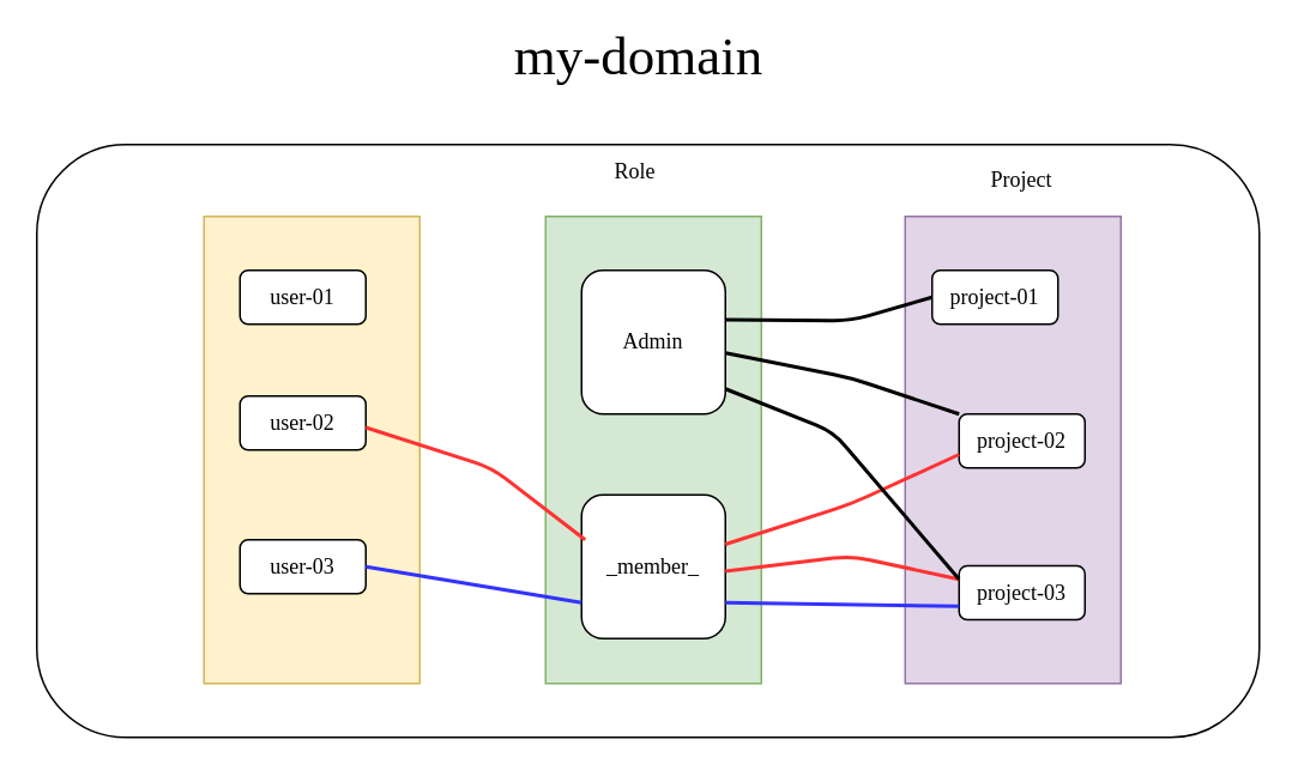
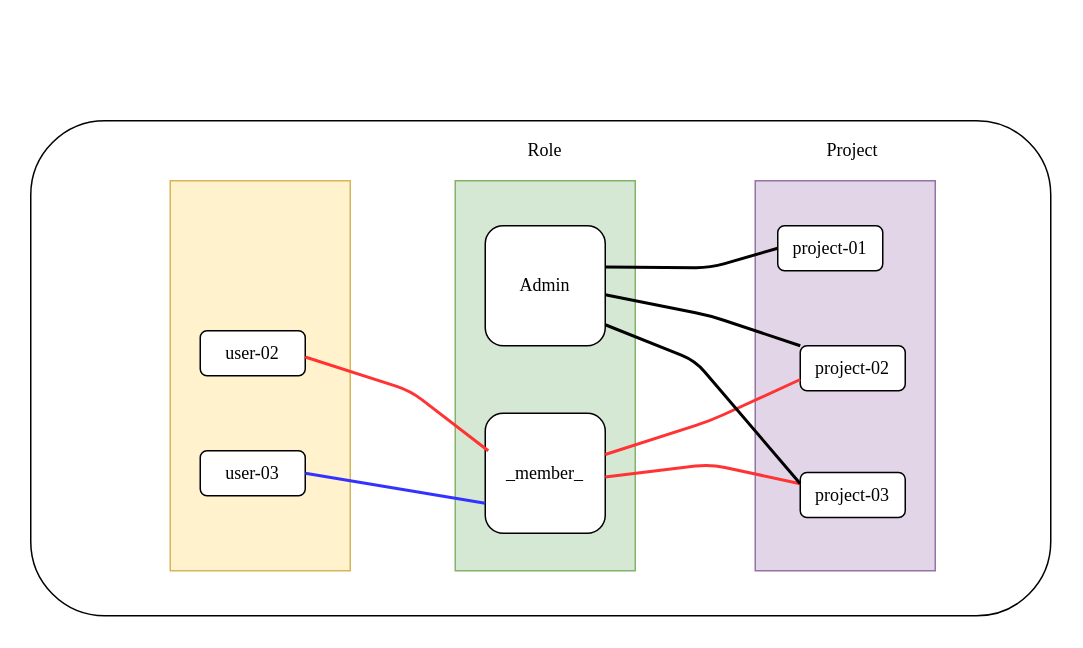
  <mxCell id="0" />
  <mxCell id="1" parent="0" />
  <mxCell id="2" value="" style="rounded=1;whiteSpace=wrap;html=1;fontFamily=Comic Sans MS;" vertex="1" parent="1"><mxGeometry x="20" y="80" width="680" height="330" as="geometry" /></mxCell>
  <mxCell id="3" value="" style="rounded=0;whiteSpace=wrap;html=1;fontFamily=Comic Sans MS;fillColor=#fff2cc;strokeColor=#d6b656;" vertex="1" parent="1"><mxGeometry x="113" y="120" width="120" height="260" as="geometry" /></mxCell>
  <mxCell id="4" value="" style="rounded=0;whiteSpace=wrap;html=1;fontFamily=Comic Sans MS;fillColor=#e1d5e7;strokeColor=#9673a6;" vertex="1" parent="1"><mxGeometry x="503" y="120" width="120" height="260" as="geometry" /></mxCell>
- <mxCell id="5" value="&lt;font style=&quot;font-size: 30px&quot;&gt;my-domain&lt;/font&gt;" style="text;html=1;strokeColor=none;fillColor=none;align=center;verticalAlign=middle;whiteSpace=wrap;rounded=0;fontSize=19;fontFamily=Comic Sans MS;" vertex="1" parent="1"><mxGeometry x="255" y="20" width="200" height="20" as="geometry" /></mxCell>
- <mxCell id="6" value="user-01" style="rounded=1;whiteSpace=wrap;html=1;fontFamily=Comic Sans MS;" vertex="1" parent="1"><mxGeometry x="133" y="150" width="70" height="30" as="geometry" /></mxCell>
  <mxCell id="7" value="user-03" style="rounded=1;whiteSpace=wrap;html=1;fontFamily=Comic Sans MS;" vertex="1" parent="1"><mxGeometry x="133" y="300" width="70" height="30" as="geometry" /></mxCell>
  <mxCell id="8" value="user-02" style="rounded=1;whiteSpace=wrap;html=1;fontFamily=Comic Sans MS;" vertex="1" parent="1"><mxGeometry x="133" y="220" width="70" height="30" as="geometry" /></mxCell>
  <mxCell id="9" value="" style="rounded=0;whiteSpace=wrap;html=1;fontFamily=Comic Sans MS;fillColor=#d5e8d4;strokeColor=#82b366;" vertex="1" parent="1"><mxGeometry x="303" y="120" width="120" height="260" as="geometry" /></mxCell>
  <mxCell id="10" value="Admin" style="rounded=1;whiteSpace=wrap;html=1;fontFamily=Comic Sans MS;" vertex="1" parent="1"><mxGeometry x="323" y="150" width="80" height="80" as="geometry" /></mxCell>
  <mxCell id="11" value="_member_" style="rounded=1;whiteSpace=wrap;html=1;fontFamily=Comic Sans MS;" vertex="1" parent="1"><mxGeometry x="323" y="275" width="80" height="80" as="geometry" /></mxCell>
  <mxCell id="12" value="project-01" style="rounded=1;whiteSpace=wrap;html=1;fontFamily=Comic Sans MS;" vertex="1" parent="1"><mxGeometry x="518" y="150" width="70" height="30" as="geometry" /></mxCell>
  <mxCell id="13" value="project-02" style="rounded=1;whiteSpace=wrap;html=1;fontFamily=Comic Sans MS;" vertex="1" parent="1"><mxGeometry x="533" y="230" width="70" height="30" as="geometry" /></mxCell>
  <mxCell id="14" value="project-03" style="rounded=1;whiteSpace=wrap;html=1;fontFamily=Comic Sans MS;" vertex="1" parent="1"><mxGeometry x="533" y="314.5" width="70" height="30" as="geometry" /></mxCell>
- <mxCell id="15" value="Role" style="text;html=1;strokeColor=none;fillColor=none;align=center;verticalAlign=middle;whiteSpace=wrap;rounded=0;fontFamily=Comic Sans MS;" vertex="1" parent="1"><mxGeometry x="333" y="85" width="40" height="20" as="geometry" /></mxCell>
+ <mxCell id="15" value="Role" style="text;html=1;strokeColor=none;fillColor=none;align=center;verticalAlign=middle;whiteSpace=wrap;rounded=0;fontFamily=Comic Sans MS;" vertex="1" parent="1"><mxGeometry x="343" y="90" width="40" height="20" as="geometry" /></mxCell>
  <mxCell id="16" value="Project" style="text;html=1;strokeColor=none;fillColor=none;align=center;verticalAlign=middle;whiteSpace=wrap;rounded=0;fontFamily=Comic Sans MS;" vertex="1" parent="1"><mxGeometry x="548" y="90" width="40" height="20" as="geometry" /></mxCell>
  <mxCell id="17" value="" style="endArrow=none;html=1;exitX=1;exitY=0.5;exitDx=0;exitDy=0;strokeColor=#FF3333;strokeWidth=2;fontFamily=Comic Sans MS;" edge="1" parent="1"><mxGeometry width="50" height="50" relative="1" as="geometry"><mxPoint x="203" y="237.5" as="sourcePoint" /><mxPoint x="325" y="300" as="targetPoint" /><Array as="points"><mxPoint x="273" y="260" /></Array></mxGeometry></mxCell>
  <mxCell id="18" value="" style="endArrow=none;html=1;exitX=1;exitY=0.5;exitDx=0;exitDy=0;entryX=0;entryY=0.75;entryDx=0;entryDy=0;strokeColor=#FF3333;strokeWidth=2;fontFamily=Comic Sans MS;" edge="1" parent="1" target="13"><mxGeometry width="50" height="50" relative="1" as="geometry"><mxPoint x="403" y="302.5" as="sourcePoint" /><mxPoint x="523" y="380" as="targetPoint" /><Array as="points"><mxPoint x="473" y="280" /></Array></mxGeometry></mxCell>
  <mxCell id="19" value="" style="endArrow=none;html=1;exitX=1;exitY=0.5;exitDx=0;exitDy=0;entryX=0;entryY=0.75;entryDx=0;entryDy=0;strokeColor=#3333FF;strokeWidth=2;fontFamily=Comic Sans MS;" edge="1" parent="1" target="11"><mxGeometry width="50" height="50" relative="1" as="geometry"><mxPoint x="203" y="315" as="sourcePoint" /><mxPoint x="325" y="380.5" as="targetPoint" /><Array as="points" /></mxGeometry></mxCell>
- <mxCell id="20" value="" style="endArrow=none;html=1;exitX=1;exitY=0.75;exitDx=0;exitDy=0;entryX=0;entryY=0.75;entryDx=0;entryDy=0;strokeColor=#3333FF;strokeWidth=2;fontFamily=Comic Sans MS;" edge="1" parent="1" source="11" target="14"><mxGeometry width="50" height="50" relative="1" as="geometry"><mxPoint x="393" y="330" as="sourcePoint" /><mxPoint x="513" y="350" as="targetPoint" /><Array as="points" /></mxGeometry></mxCell>
  <mxCell id="21" value="" style="endArrow=none;html=1;exitX=1;exitY=0.5;exitDx=0;exitDy=0;strokeColor=#FF3333;strokeWidth=2;fontFamily=Comic Sans MS;" edge="1" parent="1" target="14"><mxGeometry width="50" height="50" relative="1" as="geometry"><mxPoint x="403" y="317.5" as="sourcePoint" /><mxPoint x="533" y="265" as="targetPoint" /><Array as="points"><mxPoint x="473" y="309" /></Array></mxGeometry></mxCell>
  <mxCell id="22" value="" style="endArrow=none;html=1;exitX=1;exitY=0.5;exitDx=0;exitDy=0;entryX=0;entryY=0.5;entryDx=0;entryDy=0;strokeWidth=2;fontFamily=Comic Sans MS;" edge="1" parent="1" target="12"><mxGeometry width="50" height="50" relative="1" as="geometry"><mxPoint x="403" y="177.5" as="sourcePoint" /><mxPoint x="523" y="202.5" as="targetPoint" /><Array as="points"><mxPoint x="473" y="178" /></Array></mxGeometry></mxCell>
  <mxCell id="23" value="" style="endArrow=none;html=1;exitX=1;exitY=0.5;exitDx=0;exitDy=0;strokeWidth=2;entryX=0;entryY=0;entryDx=0;entryDy=0;fontFamily=Comic Sans MS;" edge="1" parent="1" target="13"><mxGeometry width="50" height="50" relative="1" as="geometry"><mxPoint x="403" y="196" as="sourcePoint" /><mxPoint x="533" y="183.5" as="targetPoint" /><Array as="points"><mxPoint x="473" y="210" /></Array></mxGeometry></mxCell>
  <mxCell id="24" value="" style="endArrow=none;html=1;exitX=1;exitY=0.5;exitDx=0;exitDy=0;strokeWidth=2;entryX=0;entryY=0.25;entryDx=0;entryDy=0;fontFamily=Comic Sans MS;" edge="1" parent="1" target="14"><mxGeometry width="50" height="50" relative="1" as="geometry"><mxPoint x="403" y="216" as="sourcePoint" /><mxPoint x="533" y="250" as="targetPoint" /><Array as="points"><mxPoint x="463" y="240" /></Array></mxGeometry></mxCell>
